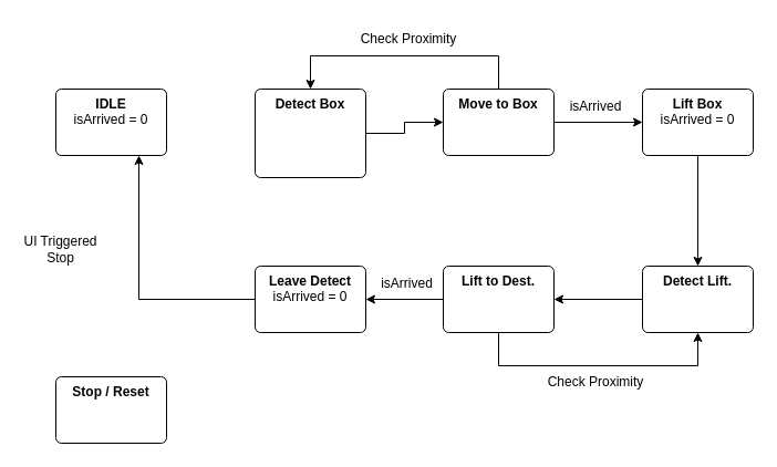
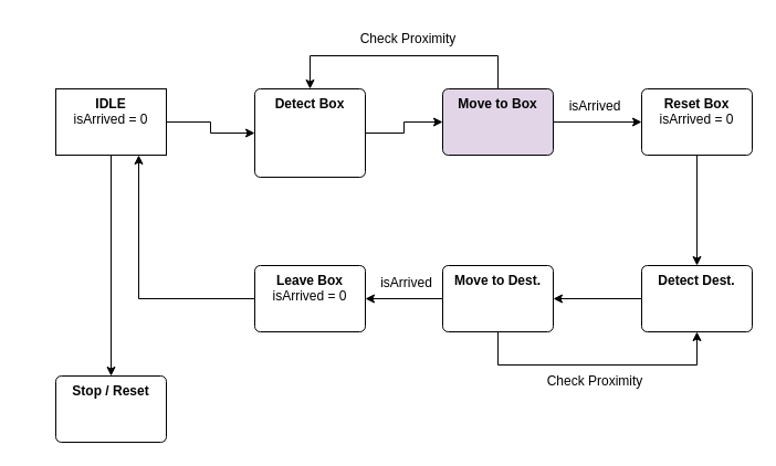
  <mxCell id="0" />
  <mxCell id="1" parent="0" />
- <mxCell id="4" value="&lt;b&gt;IDLE&lt;/b&gt;&lt;div&gt;isArrived = 0&lt;/div&gt;" style="html=1;align=center;verticalAlign=top;rounded=1;absoluteArcSize=1;arcSize=10;dashed=0;whiteSpace=wrap;" vertex="1" parent="1"><mxGeometry x="50" y="80" width="100" height="60" as="geometry" /></mxCell>
+ <mxCell id="2" style="edgeStyle=orthogonalEdgeStyle;rounded=0;orthogonalLoop=1;jettySize=auto;html=1;" edge="1" parent="1" source="4" target="6"><mxGeometry relative="1" as="geometry" /></mxCell>
+ <mxCell id="3" style="edgeStyle=orthogonalEdgeStyle;rounded=0;orthogonalLoop=1;jettySize=auto;html=1;" edge="1" parent="1" source="4" target="22"><mxGeometry relative="1" as="geometry" /></mxCell>
+ <mxCell id="4" value="&lt;b&gt;IDLE&lt;/b&gt;&lt;div&gt;isArrived = 0&lt;/div&gt;" style="html=1;align=center;verticalAlign=top;absoluteArcSize=1;arcSize=10;dashed=0;whiteSpace=wrap;rounded=0;" vertex="1" parent="1"><mxGeometry x="50" y="80" width="100" height="60" as="geometry" /></mxCell>
  <mxCell id="5" style="edgeStyle=orthogonalEdgeStyle;rounded=0;orthogonalLoop=1;jettySize=auto;html=1;" edge="1" parent="1" source="6" target="9"><mxGeometry relative="1" as="geometry" /></mxCell>
  <mxCell id="6" value="&lt;b&gt;Detect Box&lt;/b&gt;" style="html=1;align=center;verticalAlign=top;rounded=1;absoluteArcSize=1;arcSize=10;dashed=0;whiteSpace=wrap;" vertex="1" parent="1"><mxGeometry x="230" y="80" width="100" height="80" as="geometry" /></mxCell>
  <mxCell id="7" style="edgeStyle=orthogonalEdgeStyle;rounded=0;orthogonalLoop=1;jettySize=auto;html=1;" edge="1" parent="1" source="9" target="11"><mxGeometry relative="1" as="geometry" /></mxCell>
  <mxCell id="8" style="edgeStyle=orthogonalEdgeStyle;rounded=0;orthogonalLoop=1;jettySize=auto;html=1;entryX=0.5;entryY=0;entryDx=0;entryDy=0;" edge="1" parent="1" source="9" target="6"><mxGeometry relative="1" as="geometry"><Array as="points"><mxPoint x="450" y="50" /><mxPoint x="280" y="50" /></Array></mxGeometry></mxCell>
- <mxCell id="9" value="&lt;b&gt;Move to Box&lt;/b&gt;" style="html=1;align=center;verticalAlign=top;rounded=1;absoluteArcSize=1;arcSize=10;dashed=0;whiteSpace=wrap;" vertex="1" parent="1"><mxGeometry x="400" y="80" width="100" height="60" as="geometry" /></mxCell>
+ <mxCell id="9" value="&lt;b&gt;Move to Box&lt;/b&gt;" style="html=1;align=center;verticalAlign=top;rounded=1;absoluteArcSize=1;arcSize=10;dashed=0;whiteSpace=wrap;fillColor=#e1d5e7;" vertex="1" parent="1"><mxGeometry x="400" y="80" width="100" height="60" as="geometry" /></mxCell>
  <mxCell id="10" style="edgeStyle=orthogonalEdgeStyle;rounded=0;orthogonalLoop=1;jettySize=auto;html=1;" edge="1" parent="1" source="11" target="14"><mxGeometry relative="1" as="geometry" /></mxCell>
- <mxCell id="11" value="&lt;b&gt;Lift Box&lt;/b&gt;&lt;div&gt;isArrived = 0&lt;/div&gt;" style="html=1;align=center;verticalAlign=top;rounded=1;absoluteArcSize=1;arcSize=10;dashed=0;whiteSpace=wrap;" vertex="1" parent="1"><mxGeometry x="580" y="80" width="100" height="60" as="geometry" /></mxCell>
+ <mxCell id="11" value="&lt;b&gt;Reset Box&lt;/b&gt;&lt;div&gt;isArrived = 0&lt;/div&gt;" style="html=1;align=center;verticalAlign=top;rounded=1;absoluteArcSize=1;arcSize=10;dashed=0;whiteSpace=wrap;" vertex="1" parent="1"><mxGeometry x="580" y="80" width="100" height="60" as="geometry" /></mxCell>
  <mxCell id="12" value="isArrived" style="text;html=1;align=center;verticalAlign=middle;whiteSpace=wrap;rounded=0;" vertex="1" parent="1"><mxGeometry x="508" y="81" width="60" height="30" as="geometry" /></mxCell>
  <mxCell id="13" style="edgeStyle=orthogonalEdgeStyle;rounded=0;orthogonalLoop=1;jettySize=auto;html=1;" edge="1" parent="1" source="14" target="17"><mxGeometry relative="1" as="geometry" /></mxCell>
- <mxCell id="14" value="&lt;b&gt;Detect Lift.&lt;/b&gt;" style="html=1;align=center;verticalAlign=top;rounded=1;absoluteArcSize=1;arcSize=10;dashed=0;whiteSpace=wrap;" vertex="1" parent="1"><mxGeometry x="580" y="240" width="100" height="60" as="geometry" /></mxCell>
+ <mxCell id="14" value="&lt;b&gt;Detect Dest.&lt;/b&gt;" style="html=1;align=center;verticalAlign=top;rounded=1;absoluteArcSize=1;arcSize=10;dashed=0;whiteSpace=wrap;" vertex="1" parent="1"><mxGeometry x="580" y="240" width="100" height="60" as="geometry" /></mxCell>
  <mxCell id="15" style="edgeStyle=orthogonalEdgeStyle;rounded=0;orthogonalLoop=1;jettySize=auto;html=1;" edge="1" parent="1" source="17" target="20"><mxGeometry relative="1" as="geometry" /></mxCell>
  <mxCell id="16" style="edgeStyle=orthogonalEdgeStyle;rounded=0;orthogonalLoop=1;jettySize=auto;html=1;entryX=0.5;entryY=1;entryDx=0;entryDy=0;exitX=0.5;exitY=1;exitDx=0;exitDy=0;" edge="1" parent="1" source="17" target="14"><mxGeometry relative="1" as="geometry"><Array as="points"><mxPoint x="450" y="330" /><mxPoint x="630" y="330" /></Array></mxGeometry></mxCell>
- <mxCell id="17" value="&lt;b&gt;Lift to Dest.&lt;/b&gt;" style="html=1;align=center;verticalAlign=top;rounded=1;absoluteArcSize=1;arcSize=10;dashed=0;whiteSpace=wrap;" vertex="1" parent="1"><mxGeometry x="400" y="240" width="100" height="60" as="geometry" /></mxCell>
+ <mxCell id="17" value="&lt;b&gt;Move to Dest.&lt;/b&gt;" style="html=1;align=center;verticalAlign=top;rounded=1;absoluteArcSize=1;arcSize=10;dashed=0;whiteSpace=wrap;" vertex="1" parent="1"><mxGeometry x="400" y="240" width="100" height="60" as="geometry" /></mxCell>
  <mxCell id="18" value="Check Proximity" style="text;html=1;align=center;verticalAlign=middle;whiteSpace=wrap;rounded=0;" vertex="1" parent="1"><mxGeometry x="314" y="20" width="110" height="30" as="geometry" /></mxCell>
  <mxCell id="19" style="edgeStyle=orthogonalEdgeStyle;rounded=0;orthogonalLoop=1;jettySize=auto;html=1;entryX=0.75;entryY=1;entryDx=0;entryDy=0;" edge="1" parent="1" source="20" target="4"><mxGeometry relative="1" as="geometry" /></mxCell>
- <mxCell id="20" value="&lt;b&gt;Leave Detect&lt;/b&gt;&lt;div&gt;isArrived = 0&lt;/div&gt;" style="html=1;align=center;verticalAlign=top;rounded=1;absoluteArcSize=1;arcSize=10;dashed=0;whiteSpace=wrap;" vertex="1" parent="1"><mxGeometry x="230" y="240" width="100" height="60" as="geometry" /></mxCell>
+ <mxCell id="20" value="&lt;b&gt;Leave Box&lt;/b&gt;&lt;div&gt;isArrived = 0&lt;/div&gt;" style="html=1;align=center;verticalAlign=top;rounded=1;absoluteArcSize=1;arcSize=10;dashed=0;whiteSpace=wrap;" vertex="1" parent="1"><mxGeometry x="230" y="240" width="100" height="60" as="geometry" /></mxCell>
  <mxCell id="21" value="isArrived" style="text;html=1;align=center;verticalAlign=middle;whiteSpace=wrap;rounded=0;" vertex="1" parent="1"><mxGeometry x="333" y="241" width="69" height="30" as="geometry" /></mxCell>
  <mxCell id="22" value="&lt;b&gt;Stop / Reset&lt;/b&gt;" style="html=1;align=center;verticalAlign=top;rounded=1;absoluteArcSize=1;arcSize=10;dashed=0;whiteSpace=wrap;" vertex="1" parent="1"><mxGeometry x="50" y="340" width="100" height="60" as="geometry" /></mxCell>
- <mxCell id="23" value="UI Triggered&lt;div&gt;Stop&lt;/div&gt;" style="text;html=1;align=center;verticalAlign=middle;whiteSpace=wrap;rounded=0;" vertex="1" parent="1"><mxGeometry x="20" y="210" width="69" height="30" as="geometry" /></mxCell>
  <mxCell id="24" value="Check Proximity" style="text;html=1;align=center;verticalAlign=middle;whiteSpace=wrap;rounded=0;" vertex="1" parent="1"><mxGeometry x="483" y="330" width="110" height="30" as="geometry" /></mxCell>
